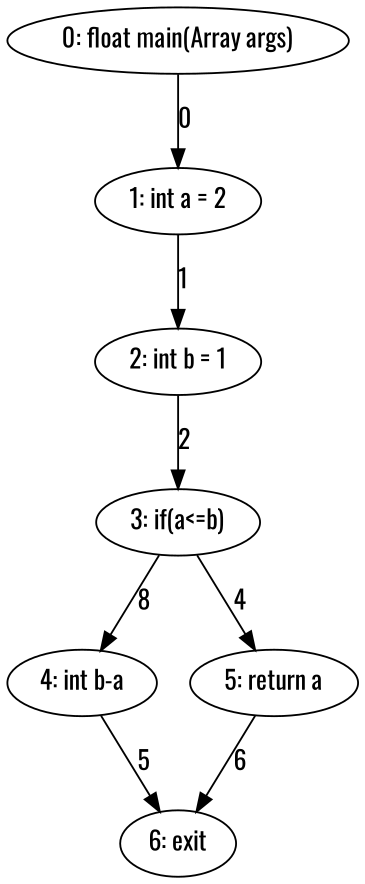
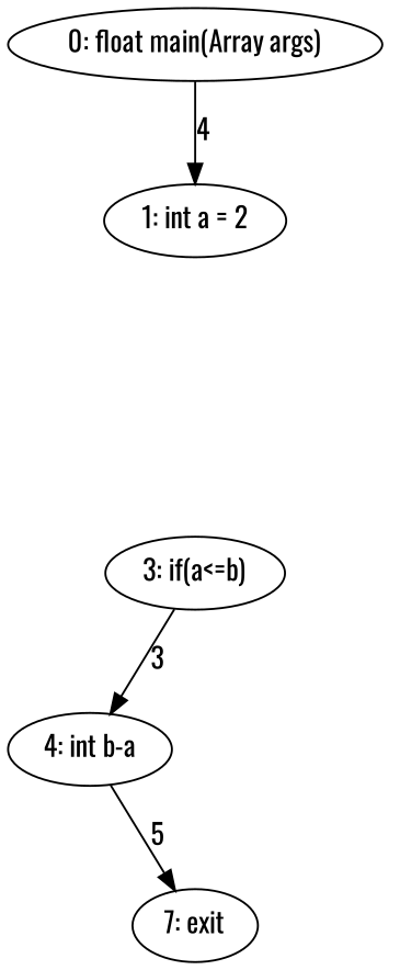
  digraph {
    fontname=Oswald
    node [fontname=Oswald]
    edge [fontname=Oswald]
    n1 [label="0: float main(Array args)"]
    n2 [label="1: int a = 2"]
-   n3 [label="2: int b = 1"]
    n4 [label="3: if(a<=b)"]
    n5 [label="4: int b-a"]
-   n6 [label="5: return a"]
-   n7 [label="6: exit"]
-   n1 -> n2 [label=0]
-   n2 -> n3 [label=1]
-   n3 -> n4 [label=2]
-   n4 -> n5 [label=8]
-   n4 -> n6 [label=4]
+   n7 [label="7: exit"]
+   n1 -> n2 [label=4]
+   n4 -> n5 [label=3]
    n5 -> n7 [label=5]
-   n6 -> n7 [label=6]
  }
